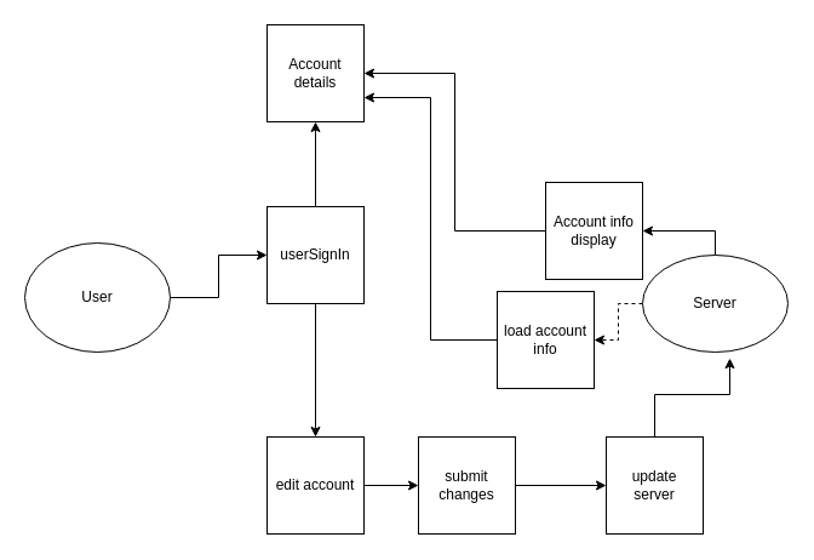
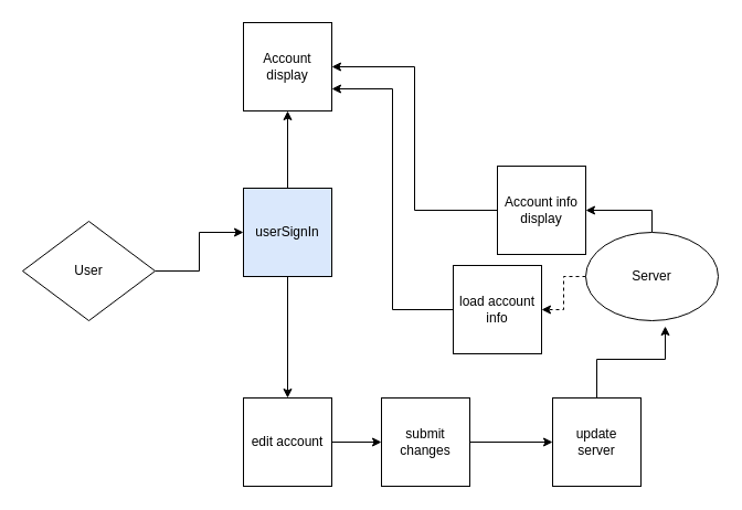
  <mxCell id="0" />
  <mxCell id="1" parent="0" />
  <mxCell id="2" style="edgeStyle=orthogonalEdgeStyle;rounded=0;orthogonalLoop=1;jettySize=auto;html=1;entryX=0.5;entryY=0;entryDx=0;entryDy=0;" edge="1" parent="1" source="4" target="11"><mxGeometry relative="1" as="geometry" /></mxCell>
  <mxCell id="3" style="edgeStyle=orthogonalEdgeStyle;rounded=0;orthogonalLoop=1;jettySize=auto;html=1;entryX=0.5;entryY=1;entryDx=0;entryDy=0;" edge="1" parent="1" source="4" target="7"><mxGeometry relative="1" as="geometry" /></mxCell>
- <mxCell id="4" value="userSignIn" style="whiteSpace=wrap;html=1;aspect=fixed;" vertex="1" parent="1"><mxGeometry x="220" y="170" width="80" height="80" as="geometry" /></mxCell>
+ <mxCell id="4" value="userSignIn" style="whiteSpace=wrap;html=1;aspect=fixed;fillColor=#dae8fc;" vertex="1" parent="1"><mxGeometry x="220" y="170" width="80" height="80" as="geometry" /></mxCell>
  <mxCell id="5" style="edgeStyle=orthogonalEdgeStyle;rounded=0;orthogonalLoop=1;jettySize=auto;html=1;exitX=1;exitY=0.5;exitDx=0;exitDy=0;entryX=0;entryY=0.5;entryDx=0;entryDy=0;" edge="1" parent="1" source="6" target="4"><mxGeometry relative="1" as="geometry" /></mxCell>
- <mxCell id="6" value="User" style="ellipse;whiteSpace=wrap;html=1;" vertex="1" parent="1"><mxGeometry x="20" y="200" width="120" height="90" as="geometry" /></mxCell>
- <mxCell id="7" value="Account details" style="whiteSpace=wrap;html=1;aspect=fixed;" vertex="1" parent="1"><mxGeometry x="220" y="20" width="80" height="80" as="geometry" /></mxCell>
+ <mxCell id="6" value="User" style="rhombus;whiteSpace=wrap;html=1;" vertex="1" parent="1"><mxGeometry x="20" y="200" width="120" height="90" as="geometry" /></mxCell>
+ <mxCell id="7" value="Account display" style="whiteSpace=wrap;html=1;aspect=fixed;" vertex="1" parent="1"><mxGeometry x="220" y="20" width="80" height="80" as="geometry" /></mxCell>
  <mxCell id="8" style="edgeStyle=orthogonalEdgeStyle;rounded=0;orthogonalLoop=1;jettySize=auto;html=1;entryX=1;entryY=0.5;entryDx=0;entryDy=0;" edge="1" parent="1" source="9" target="7"><mxGeometry relative="1" as="geometry" /></mxCell>
  <mxCell id="9" value="Account info display&lt;br&gt;" style="whiteSpace=wrap;html=1;aspect=fixed;" vertex="1" parent="1"><mxGeometry x="450" y="150" width="80" height="80" as="geometry" /></mxCell>
  <mxCell id="10" value="" style="edgeStyle=orthogonalEdgeStyle;rounded=0;orthogonalLoop=1;jettySize=auto;html=1;" edge="1" parent="1" source="11" target="18"><mxGeometry relative="1" as="geometry" /></mxCell>
  <mxCell id="11" value="edit account" style="whiteSpace=wrap;html=1;aspect=fixed;" vertex="1" parent="1"><mxGeometry x="220" y="360" width="80" height="80" as="geometry" /></mxCell>
  <mxCell id="12" style="edgeStyle=orthogonalEdgeStyle;rounded=0;orthogonalLoop=1;jettySize=auto;html=1;entryX=1;entryY=0.5;entryDx=0;entryDy=0;dashed=1;" edge="1" parent="1" source="14" target="16"><mxGeometry relative="1" as="geometry" /></mxCell>
  <mxCell id="13" style="edgeStyle=orthogonalEdgeStyle;rounded=0;orthogonalLoop=1;jettySize=auto;html=1;exitX=0.5;exitY=0;exitDx=0;exitDy=0;entryX=1;entryY=0.5;entryDx=0;entryDy=0;" edge="1" parent="1" source="14" target="9"><mxGeometry relative="1" as="geometry" /></mxCell>
  <mxCell id="14" value="Server" style="ellipse;whiteSpace=wrap;html=1;" vertex="1" parent="1"><mxGeometry x="530" y="210" width="120" height="80" as="geometry" /></mxCell>
  <mxCell id="15" style="edgeStyle=orthogonalEdgeStyle;rounded=0;orthogonalLoop=1;jettySize=auto;html=1;entryX=1;entryY=0.75;entryDx=0;entryDy=0;" edge="1" parent="1" source="16" target="7"><mxGeometry relative="1" as="geometry" /></mxCell>
  <mxCell id="16" value="load account info" style="whiteSpace=wrap;html=1;aspect=fixed;" vertex="1" parent="1"><mxGeometry x="410" y="240" width="80" height="80" as="geometry" /></mxCell>
  <mxCell id="17" style="edgeStyle=orthogonalEdgeStyle;rounded=0;orthogonalLoop=1;jettySize=auto;html=1;entryX=0;entryY=0.5;entryDx=0;entryDy=0;" edge="1" parent="1" source="18" target="20"><mxGeometry relative="1" as="geometry" /></mxCell>
  <mxCell id="18" value="submit changes" style="whiteSpace=wrap;html=1;aspect=fixed;" vertex="1" parent="1"><mxGeometry x="345" y="360" width="80" height="80" as="geometry" /></mxCell>
  <mxCell id="19" style="edgeStyle=orthogonalEdgeStyle;rounded=0;orthogonalLoop=1;jettySize=auto;html=1;entryX=0.6;entryY=1.063;entryDx=0;entryDy=0;entryPerimeter=0;" edge="1" parent="1" source="20" target="14"><mxGeometry relative="1" as="geometry" /></mxCell>
  <mxCell id="20" value="update&lt;br&gt;server" style="whiteSpace=wrap;html=1;aspect=fixed;" vertex="1" parent="1"><mxGeometry x="500" y="360" width="80" height="80" as="geometry" /></mxCell>
